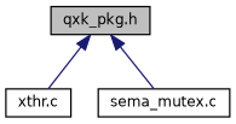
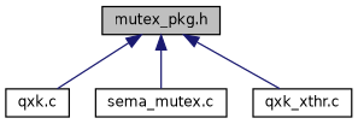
  digraph {
    node [color=black fillcolor=white fontname=Helvetica fontsize=10 shape=record style=filled]
    edge [color=midnightblue dir=back fontname=Helvetica fontsize=10 labelfontname=Helvetica labelfontsize=10 style=solid]
-   n1 [fillcolor=grey75 fontcolor=black height=0.2 label="qxk_pkg.h" width=0.4]
-   n2 [height=0.2 label="xthr.c" width=0.4]
+   n1 [fillcolor=grey75 fontcolor=black height=0.2 label="mutex_pkg.h" width=0.4]
+   n2 [height=0.2 label="qxk.c" width=0.4]
    n3 [height=0.2 label="sema_mutex.c" width=0.4]
+   n4 [height=0.2 label="qxk_xthr.c" width=0.4]
    n1 -> n2
    n1 -> n3
+   n1 -> n4
  }
